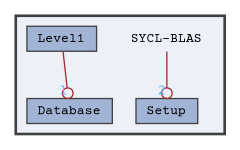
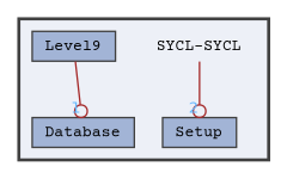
  digraph {
    compound=true
    fontname="Courier Prime"
    node [fontname="Courier Prime" fontsize=10 shape=box color=grey25 fillcolor="#a2b4d6" style=filled]
    edge [arrowhead=odot color=brown fontcolor=steelblue1 fontname="Courier Prime" fontsize=10 labeldistance=1.5 labelfontname=Helvetica labelfontsize=10]
-   n1 [height=0.2 label="SYCL-BLAS" shape=plaintext width=0.4 color="" fillcolor="" style=""]
+   n1 [height=0.2 label="SYCL-SYCL" shape=plaintext width=0.4 color="" fillcolor="" style=""]
    n2 [height=0.2 label=Database width=0.4]
-   n3 [height=0.2 label=Level1 width=0.4]
+   n3 [height=0.2 label=Level9 width=0.4]
    n4 [height=0.2 label=Setup width=0.4]
    subgraph cluster_1 {
      bgcolor="#edf0f7"
      fontsize=10
      pencolor=grey25
      style="filled,bold"
      n1
      n2
      n3
      n4
    }
    n1 -> n4 [headlabel=2]
    n3 -> n2 [headlabel=1]
  }
